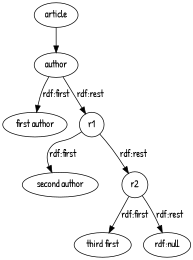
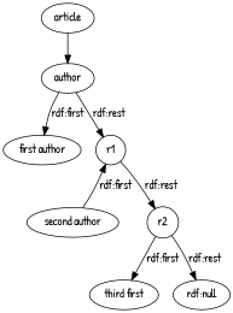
  digraph {
    fontname="Patrick Hand"
    node [fontname="Patrick Hand" shape=ellipse]
    edge [fontname="Patrick Hand"]
    n1 [label=article shape=""]
    n2 [label=author shape=""]
    n3 [label="first author"]
    r1 [shape=circle]
    n5 [label="second author"]
    r2 [shape=circle]
    n7 [label="third first"]
    n8 [label="rdf:null"]
    n1 -> n2
    n2 -> n3 [label="rdf:first"]
    n2 -> r1 [label="rdf:rest"]
-   r1 -> n5 [label="rdf:first"]
+   n5 -> r1 [label="rdf:first"]
    r1 -> r2 [label="rdf:rest"]
    r2 -> n7 [label="rdf:first"]
    r2 -> n8 [label="rdf:rest"]
  }
